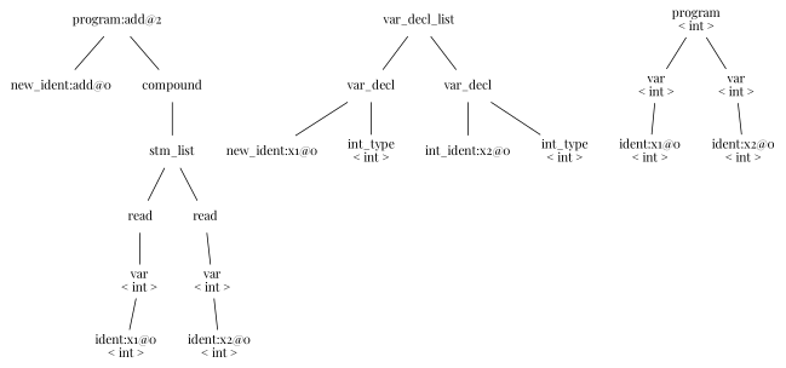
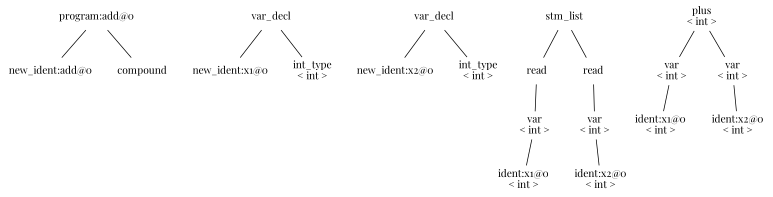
  digraph {
    fontname="Playfair Display"
    node [fontname="Playfair Display" shape=plaintext]
    edge [dir=none fontname="Playfair Display"]
-   n1 [label="program:add@2"]
+   n1 [label="program:add@0"]
    n2 [label="new_ident:add@0"]
    n3 [label=compound]
-   n4 [label=var_decl_list]
    n5 [label=var_decl]
    n6 [label=var_decl]
    n7 [label=stm_list]
    n8 [label="new_ident:x1@0"]
    n9 [label="int_type\n< int >"]
-   n10 [label="int_ident:x2@0"]
+   n10 [label="new_ident:x2@0"]
    n11 [label="int_type\n< int >"]
    n12 [label=read]
    n13 [label=read]
    n14 [label="var\n< int >"]
    n15 [label="var\n< int >"]
    n16 [label="ident:x1@0\n< int >"]
    n17 [label="ident:x2@0\n< int >"]
-   n18 [label="program\n< int >"]
+   n18 [label="plus\n< int >"]
    n19 [label="var\n< int >"]
    n20 [label="var\n< int >"]
    n21 [label="ident:x1@0\n< int >"]
    n22 [label="ident:x2@0\n< int >"]
    n1 -> n2
    n1 -> n3
-   n3 -> n7
-   n4 -> n5
-   n4 -> n6
    n5 -> n8
    n5 -> n9
    n6 -> n10
    n6 -> n11
    n7 -> n12
    n7 -> n13
    n12 -> n14
    n13 -> n15
    n14 -> n16
    n15 -> n17
    n18 -> n19
    n18 -> n20
    n19 -> n21
    n20 -> n22
  }
